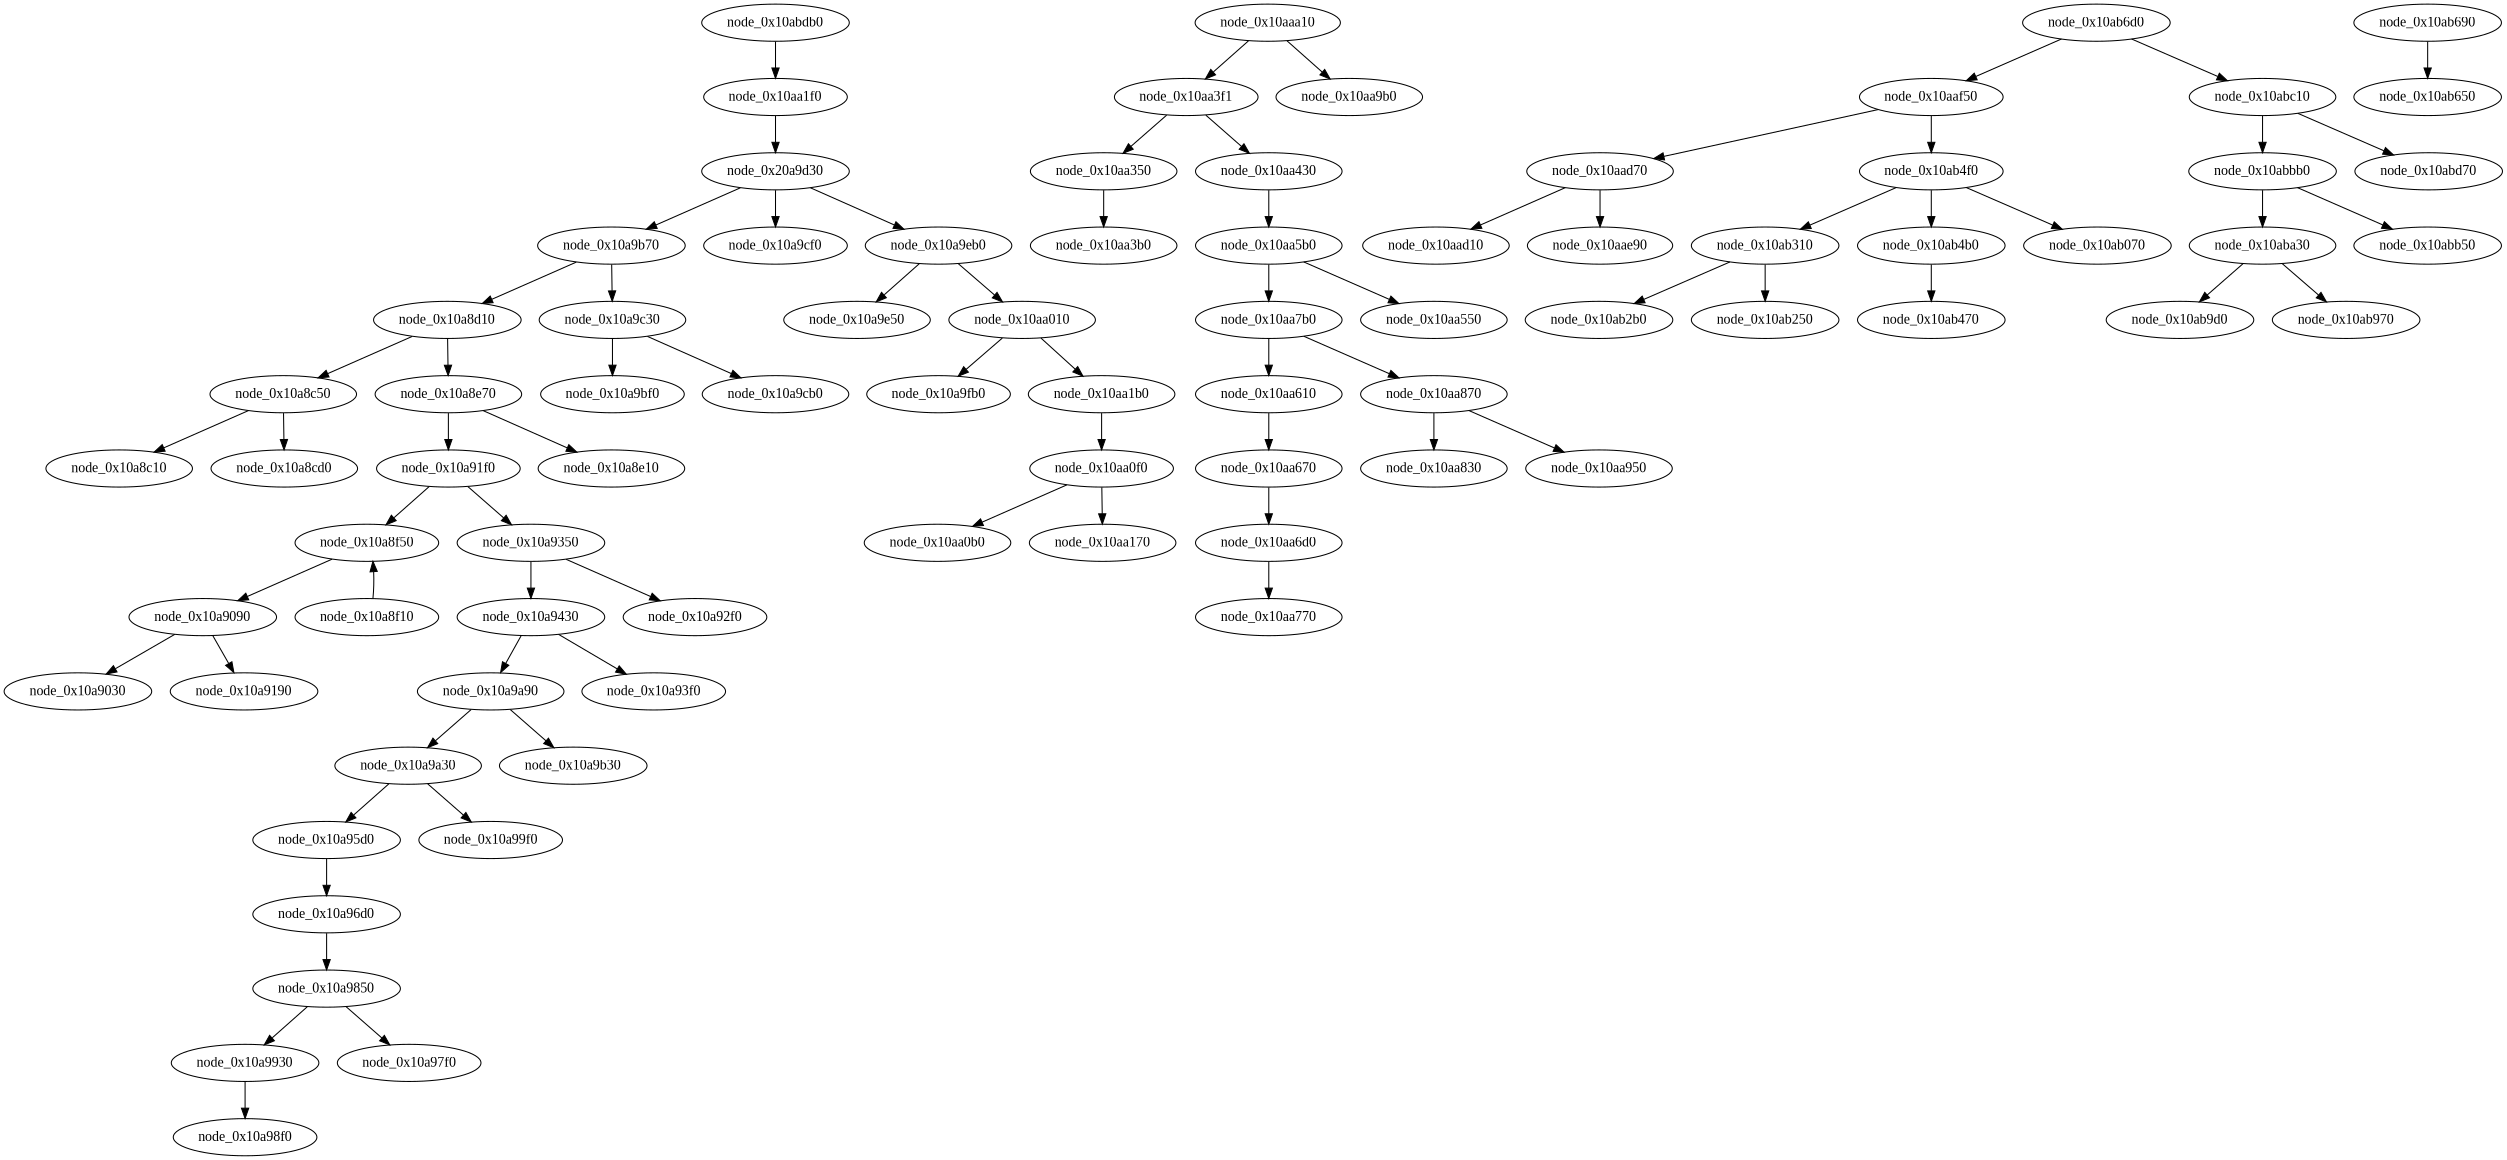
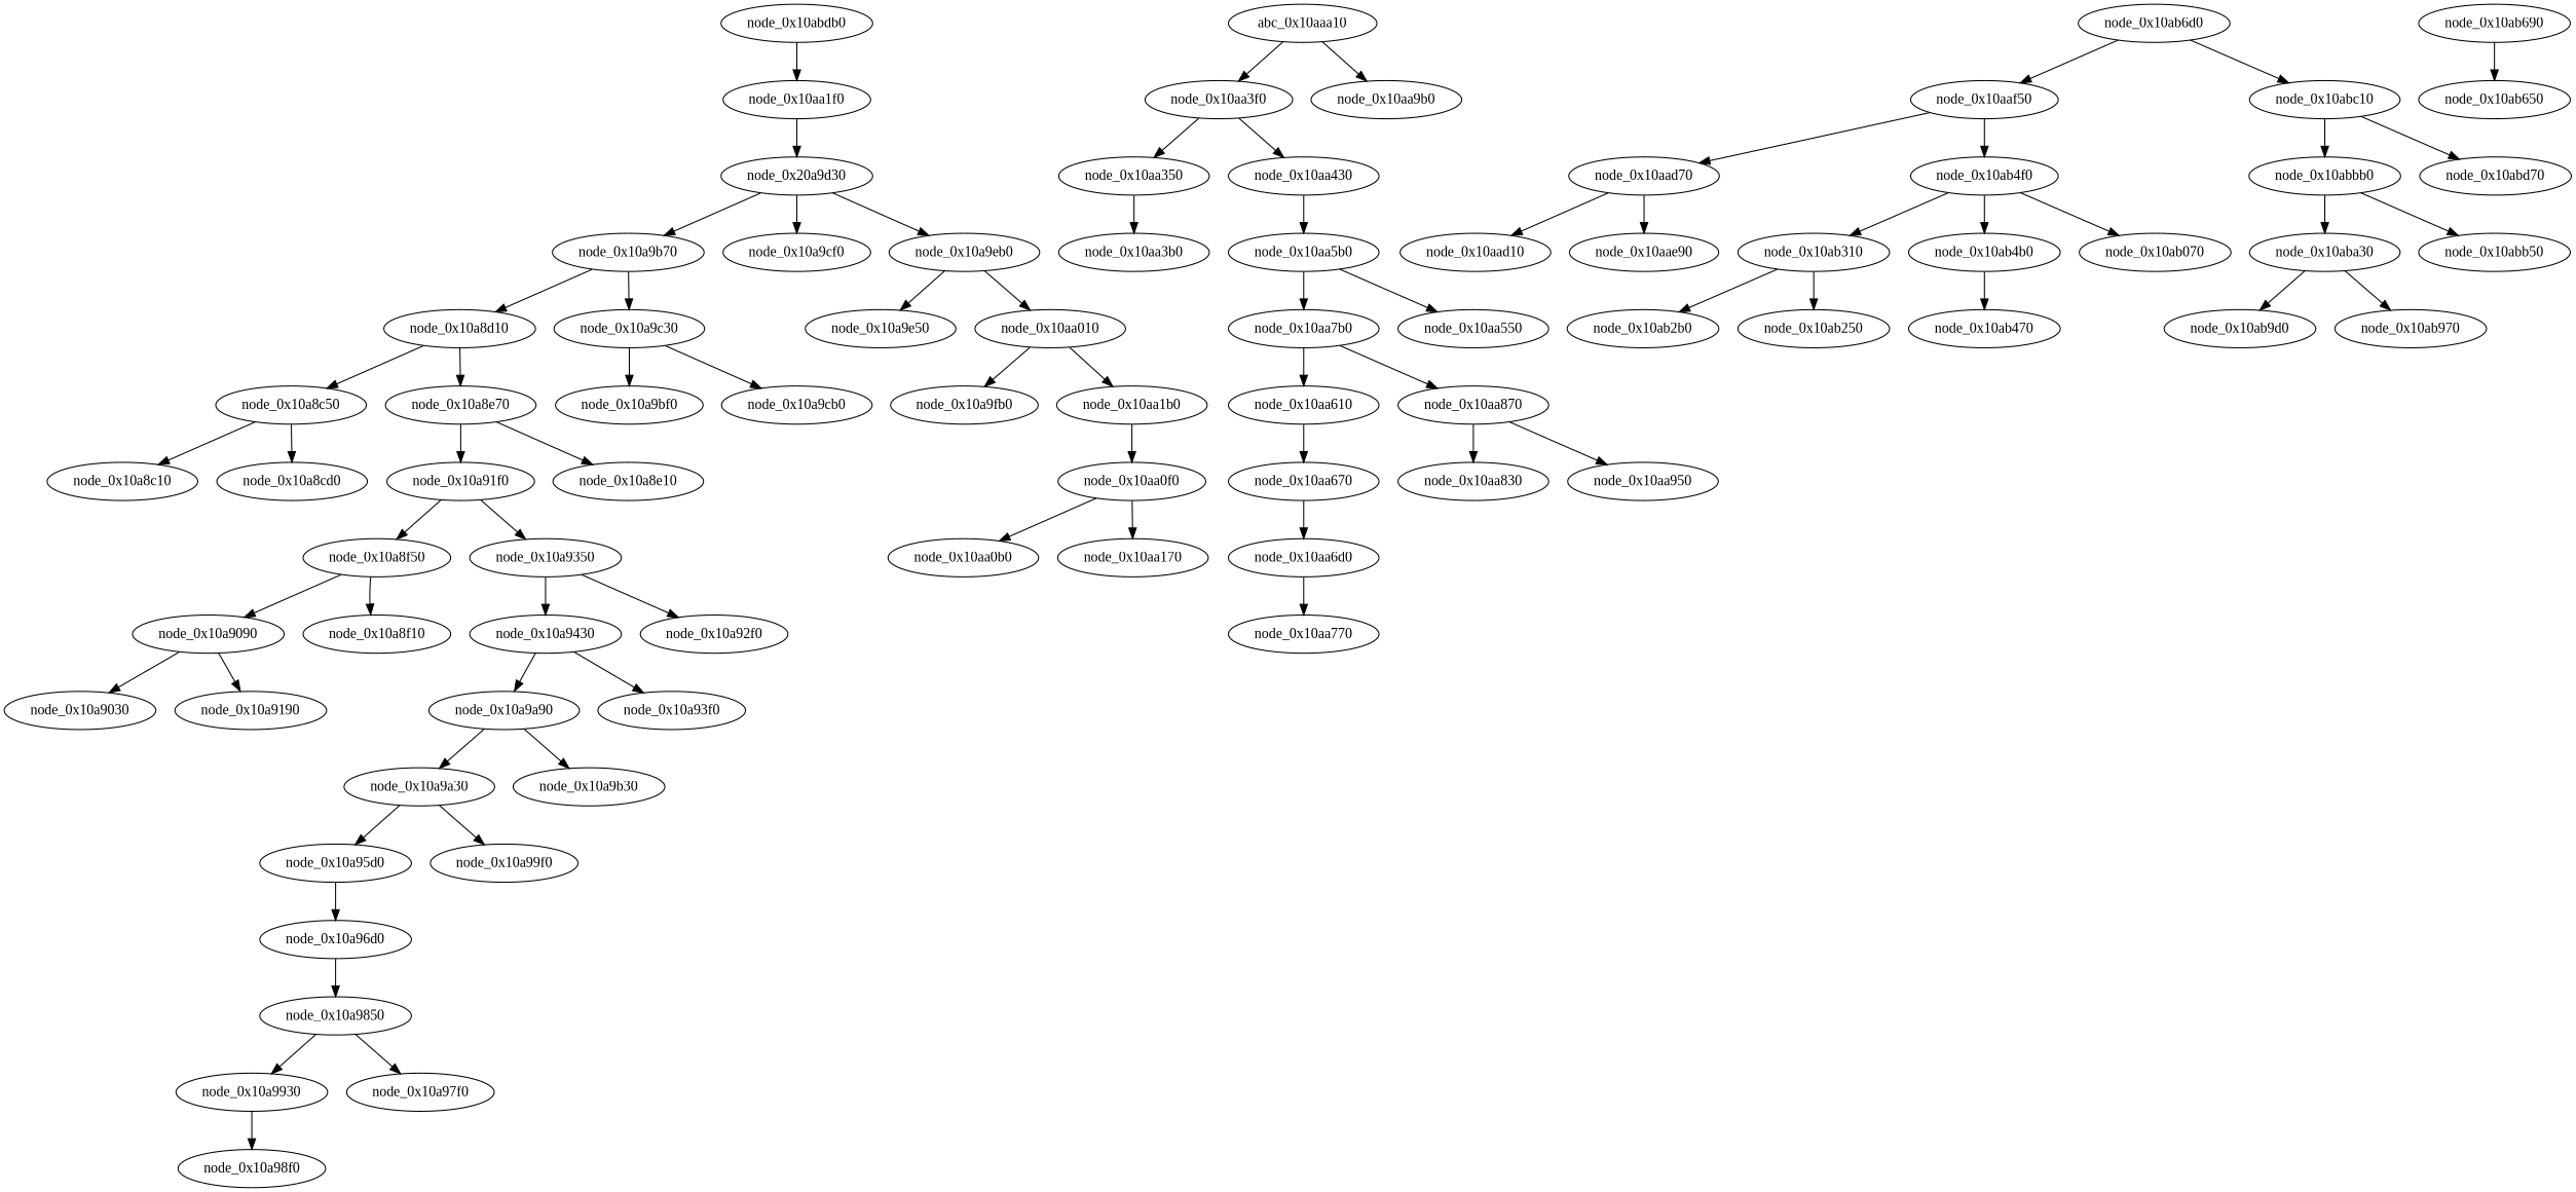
  digraph {
    fontname="Liberation Serif"
    node [fontname="Liberation Serif"]
    edge [fontname="Liberation Serif"]
    node_0x10abdb0
    node_0x10aa1f0
    node_0x10a8c50
    node_0x10a8c10
    node_0x10a8cd0
    node_0x10a9090
    node_0x10a9030
    node_0x10a9190
    node_0x10a8f50
    node_0x10a8f10
    node_0x10a9930
    node_0x10a98f0
    node_0x10a9850
    node_0x10a97f0
    node_0x10a96d0
    node_0x10a95d0
    node_0x10a9a30
    node_0x10a99f0
    node_0x10a9a90
    node_0x10a9b30
    node_0x10a9430
    node_0x10a93f0
    node_0x10a9350
    node_0x10a92f0
    node_0x10a91f0
    node_0x10a8e70
    node_0x10a8e10
    node_0x10a8d10
    node_0x10a9c30
    node_0x10a9bf0
    node_0x10a9cb0
    node_0x10a9b70
    n33 [label=node_0x20a9d30]
    node_0x10a9cf0
    node_0x10a9eb0
    node_0x10a9e50
    node_0x10aa010
    node_0x10a9fb0
    node_0x10aa1b0
    node_0x10aa0f0
    node_0x10aa0b0
    node_0x10aa170
    node_0x10aa350
    node_0x10aa3b0
    node_0x10aa6d0
    node_0x10aa770
    node_0x10aa670
    node_0x10aa610
    node_0x10aa870
    node_0x10aa830
    node_0x10aa950
    node_0x10aa7b0
    node_0x10aa5b0
    node_0x10aa550
    node_0x10aa430
-   node_0x10aa3f0 [label=node_0x10aa3f1]
-   node_0x10aaa10
+   node_0x10aa3f0
+   node_0x10aaa10 [label=abc_0x10aaa10]
    node_0x10aa9b0
    node_0x10ab6d0
    node_0x10aaf50
    node_0x10abc10
    node_0x10aad70
    node_0x10aad10
    node_0x10aae90
    node_0x10ab4f0
    node_0x10ab310
    node_0x10ab4b0
    node_0x10ab070
    node_0x10ab2b0
    node_0x10ab250
    node_0x10ab470
    node_0x10ab690
    node_0x10ab650
    node_0x10abbb0
    node_0x10abd70
    node_0x10aba30
    node_0x10ab9d0
    node_0x10ab970
    node_0x10abb50
    node_0x10abdb0 -> node_0x10aa1f0
    node_0x10aa1f0 -> n33
    node_0x10a8c50 -> node_0x10a8c10
    node_0x10a8c50 -> node_0x10a8cd0
    node_0x10a9090 -> node_0x10a9030
    node_0x10a9090 -> node_0x10a9190
    node_0x10a8f50 -> node_0x10a9090
-   node_0x10a8f10 -> node_0x10a8f50
+   node_0x10a8f50 -> node_0x10a8f10
    node_0x10a9930 -> node_0x10a98f0
    node_0x10a9850 -> node_0x10a9930
    node_0x10a9850 -> node_0x10a97f0
    node_0x10a96d0 -> node_0x10a9850
    node_0x10a95d0 -> node_0x10a96d0
    node_0x10a9a30 -> node_0x10a95d0
    node_0x10a9a30 -> node_0x10a99f0
    node_0x10a9a90 -> node_0x10a9a30
    node_0x10a9a90 -> node_0x10a9b30
    node_0x10a9430 -> node_0x10a9a90
    node_0x10a9430 -> node_0x10a93f0
    node_0x10a9350 -> node_0x10a9430
    node_0x10a9350 -> node_0x10a92f0
    node_0x10a91f0 -> node_0x10a8f50
    node_0x10a91f0 -> node_0x10a9350
    node_0x10a8e70 -> node_0x10a91f0
    node_0x10a8e70 -> node_0x10a8e10
    node_0x10a8d10 -> node_0x10a8c50
    node_0x10a8d10 -> node_0x10a8e70
    node_0x10a9c30 -> node_0x10a9bf0
    node_0x10a9c30 -> node_0x10a9cb0
    node_0x10a9b70 -> node_0x10a8d10
    node_0x10a9b70 -> node_0x10a9c30
    n33 -> node_0x10a9b70
    n33 -> node_0x10a9cf0
    n33 -> node_0x10a9eb0
    node_0x10a9eb0 -> node_0x10a9e50
    node_0x10a9eb0 -> node_0x10aa010
    node_0x10aa010 -> node_0x10a9fb0
    node_0x10aa010 -> node_0x10aa1b0
    node_0x10aa1b0 -> node_0x10aa0f0
    node_0x10aa0f0 -> node_0x10aa0b0
    node_0x10aa0f0 -> node_0x10aa170
    node_0x10aa350 -> node_0x10aa3b0
    node_0x10aa6d0 -> node_0x10aa770
    node_0x10aa670 -> node_0x10aa6d0
    node_0x10aa610 -> node_0x10aa670
    node_0x10aa870 -> node_0x10aa830
    node_0x10aa870 -> node_0x10aa950
    node_0x10aa7b0 -> node_0x10aa610
    node_0x10aa7b0 -> node_0x10aa870
    node_0x10aa5b0 -> node_0x10aa7b0
    node_0x10aa5b0 -> node_0x10aa550
    node_0x10aa430 -> node_0x10aa5b0
    node_0x10aa3f0 -> node_0x10aa350
    node_0x10aa3f0 -> node_0x10aa430
    node_0x10aaa10 -> node_0x10aa3f0
    node_0x10aaa10 -> node_0x10aa9b0
    node_0x10ab6d0 -> node_0x10aaf50
    node_0x10ab6d0 -> node_0x10abc10
    node_0x10aaf50 -> node_0x10aad70
    node_0x10aaf50 -> node_0x10ab4f0
    node_0x10abc10 -> node_0x10abbb0
    node_0x10abc10 -> node_0x10abd70
    node_0x10aad70 -> node_0x10aad10
    node_0x10aad70 -> node_0x10aae90
    node_0x10ab4f0 -> node_0x10ab310
    node_0x10ab4f0 -> node_0x10ab4b0
    node_0x10ab4f0 -> node_0x10ab070
    node_0x10ab310 -> node_0x10ab2b0
    node_0x10ab310 -> node_0x10ab250
    node_0x10ab4b0 -> node_0x10ab470
    node_0x10ab690 -> node_0x10ab650
    node_0x10abbb0 -> node_0x10aba30
    node_0x10abbb0 -> node_0x10abb50
    node_0x10aba30 -> node_0x10ab9d0
    node_0x10aba30 -> node_0x10ab970
  }
